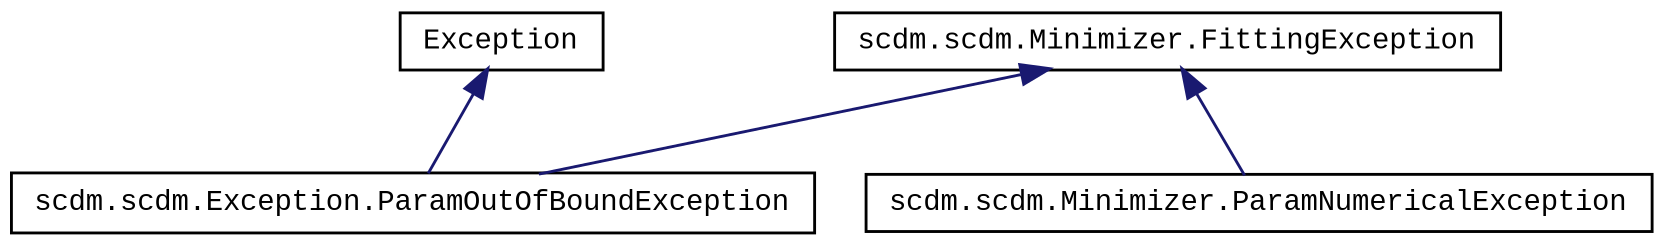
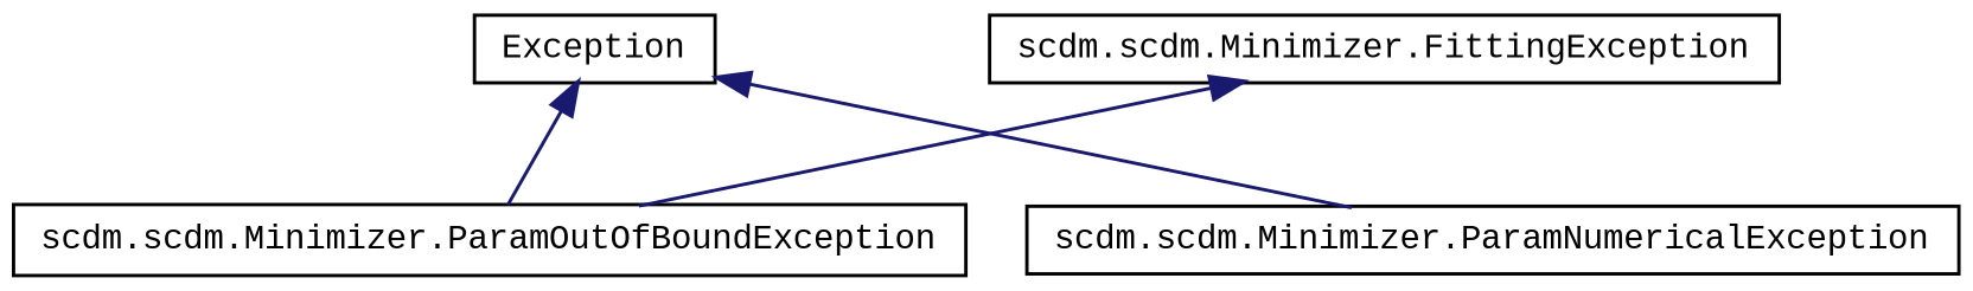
  digraph {
    fontname="Liberation Mono"
    rankdir=TB
    node [color=black fillcolor=white fontname="Liberation Mono" fontsize=10 shape=record style=filled]
    edge [color=midnightblue dir=back fontname="Liberation Mono" fontsize=10 labelfontname=Helvetica labelfontsize=10 style=solid]
    n1 [height=0.2 label=Exception width=0.4]
-   n2 [height=0.2 label="scdm.scdm.Exception.ParamOutOfBoundException" width=0.4]
+   n2 [height=0.2 label="scdm.scdm.Minimizer.ParamOutOfBoundException" width=0.4]
    n3 [height=0.2 label="scdm.scdm.Minimizer.FittingException" width=0.4]
    n4 [height=0.2 label="scdm.scdm.Minimizer.ParamNumericalException" width=0.4]
    n1 -> n2
    n3 -> n2
-   n3 -> n4
+   n1 -> n4
  }
